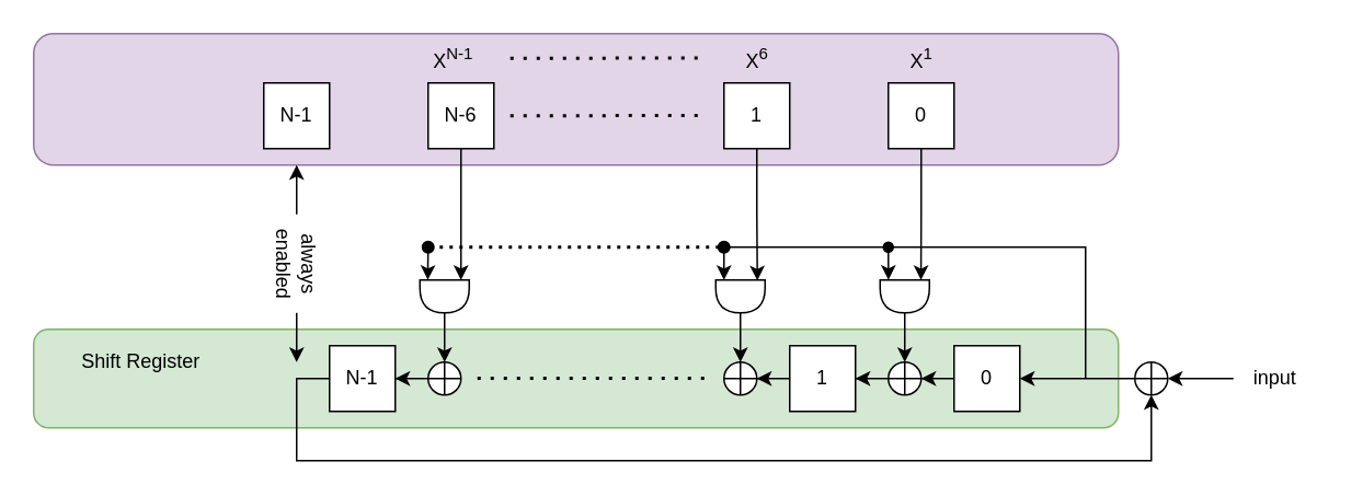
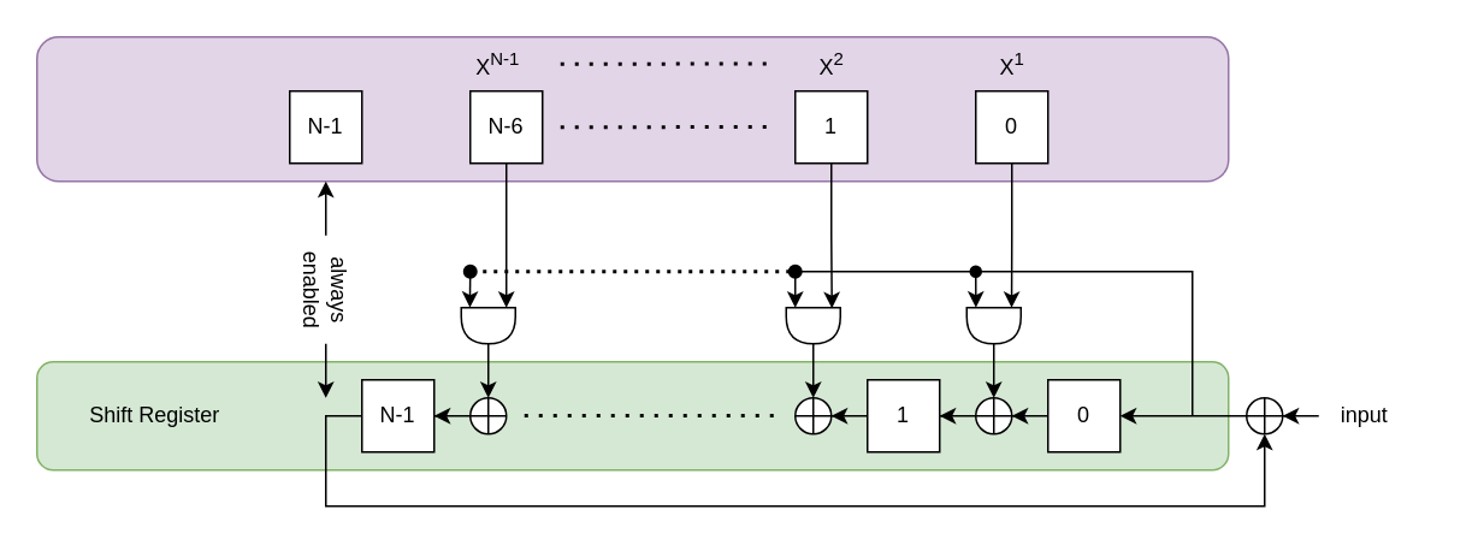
  <mxCell id="0" />
  <mxCell id="1" parent="0" />
  <mxCell id="2" value="" style="rounded=1;whiteSpace=wrap;html=1;fillColor=#d5e8d4;strokeColor=#82b366;" vertex="1" parent="1"><mxGeometry x="20" y="200" width="660" height="60" as="geometry" /></mxCell>
  <mxCell id="3" value="" style="rounded=1;whiteSpace=wrap;html=1;fillColor=#e1d5e7;strokeColor=#9673a6;" vertex="1" parent="1"><mxGeometry x="20" y="20" width="660" height="80" as="geometry" /></mxCell>
  <mxCell id="4" value="N-1" style="rounded=0;whiteSpace=wrap;html=1;" vertex="1" parent="1"><mxGeometry x="160" y="50" width="40" height="40" as="geometry" /></mxCell>
  <mxCell id="5" value="N-6" style="rounded=0;whiteSpace=wrap;html=1;" vertex="1" parent="1"><mxGeometry x="260" y="50" width="40" height="40" as="geometry" /></mxCell>
  <mxCell id="6" value="X&lt;sup&gt;N-1&lt;/sup&gt;" style="text;html=1;align=center;verticalAlign=middle;resizable=0;points=[];autosize=1;strokeColor=none;fillColor=none;" vertex="1" parent="1"><mxGeometry x="250" y="20" width="50" height="30" as="geometry" /></mxCell>
  <mxCell id="7" value="" style="endArrow=none;dashed=1;html=1;dashPattern=1 3;strokeWidth=2;rounded=0;" edge="1" parent="1"><mxGeometry width="50" height="50" relative="1" as="geometry"><mxPoint x="310" y="35" as="sourcePoint" /><mxPoint x="430" y="34.83" as="targetPoint" /></mxGeometry></mxCell>
  <mxCell id="8" value="" style="endArrow=none;dashed=1;html=1;dashPattern=1 3;strokeWidth=2;rounded=0;" edge="1" parent="1"><mxGeometry width="50" height="50" relative="1" as="geometry"><mxPoint x="310" y="70" as="sourcePoint" /><mxPoint x="430" y="69.83" as="targetPoint" /></mxGeometry></mxCell>
  <mxCell id="9" value="1" style="rounded=0;whiteSpace=wrap;html=1;" vertex="1" parent="1"><mxGeometry x="440" y="50" width="40" height="40" as="geometry" /></mxCell>
- <mxCell id="10" value="X&lt;sup&gt;6&lt;/sup&gt;" style="text;html=1;align=center;verticalAlign=middle;resizable=0;points=[];autosize=1;strokeColor=none;fillColor=none;" vertex="1" parent="1"><mxGeometry x="440" y="20" width="40" height="30" as="geometry" /></mxCell>
+ <mxCell id="10" value="X&lt;sup&gt;2&lt;/sup&gt;" style="text;html=1;align=center;verticalAlign=middle;resizable=0;points=[];autosize=1;strokeColor=none;fillColor=none;" vertex="1" parent="1"><mxGeometry x="440" y="20" width="40" height="30" as="geometry" /></mxCell>
  <mxCell id="11" value="0" style="rounded=0;whiteSpace=wrap;html=1;" vertex="1" parent="1"><mxGeometry x="540" y="50" width="40" height="40" as="geometry" /></mxCell>
  <mxCell id="12" value="X&lt;sup&gt;1&lt;/sup&gt;" style="text;html=1;align=center;verticalAlign=middle;resizable=0;points=[];autosize=1;strokeColor=none;fillColor=none;" vertex="1" parent="1"><mxGeometry x="540" y="20" width="40" height="30" as="geometry" /></mxCell>
  <mxCell id="13" style="edgeStyle=orthogonalEdgeStyle;rounded=0;orthogonalLoop=1;jettySize=auto;html=1;entryX=1;entryY=0.5;entryDx=0;entryDy=0;" edge="1" parent="1" source="14" target="16"><mxGeometry relative="1" as="geometry" /></mxCell>
  <mxCell id="14" value="" style="shape=orEllipse;perimeter=ellipsePerimeter;whiteSpace=wrap;html=1;backgroundOutline=1;" vertex="1" parent="1"><mxGeometry x="690" y="220" width="20" height="20" as="geometry" /></mxCell>
  <mxCell id="15" value="" style="edgeStyle=orthogonalEdgeStyle;rounded=0;orthogonalLoop=1;jettySize=auto;html=1;" edge="1" parent="1" source="16" target="21"><mxGeometry relative="1" as="geometry" /></mxCell>
  <mxCell id="16" value="0" style="rounded=0;whiteSpace=wrap;html=1;" vertex="1" parent="1"><mxGeometry x="580" y="210" width="40" height="40" as="geometry" /></mxCell>
  <mxCell id="17" style="edgeStyle=orthogonalEdgeStyle;rounded=0;orthogonalLoop=1;jettySize=auto;html=1;entryX=0.004;entryY=0.171;entryDx=0;entryDy=0;entryPerimeter=0;" edge="1" parent="1" source="11" target="19"><mxGeometry relative="1" as="geometry"><mxPoint x="562.5" y="175" as="targetPoint" /></mxGeometry></mxCell>
  <mxCell id="18" style="edgeStyle=orthogonalEdgeStyle;rounded=0;orthogonalLoop=1;jettySize=auto;html=1;exitX=1;exitY=0.5;exitDx=0;exitDy=0;entryX=0.5;entryY=0;entryDx=0;entryDy=0;" edge="1" parent="1" source="19" target="21"><mxGeometry relative="1" as="geometry" /></mxCell>
  <mxCell id="19" value="" style="shape=delay;whiteSpace=wrap;html=1;rotation=90;" vertex="1" parent="1"><mxGeometry x="540" y="165" width="20" height="30" as="geometry" /></mxCell>
  <mxCell id="20" value="" style="edgeStyle=orthogonalEdgeStyle;rounded=0;orthogonalLoop=1;jettySize=auto;html=1;" edge="1" parent="1" source="21" target="23"><mxGeometry relative="1" as="geometry" /></mxCell>
  <mxCell id="21" value="" style="shape=orEllipse;perimeter=ellipsePerimeter;whiteSpace=wrap;html=1;backgroundOutline=1;" vertex="1" parent="1"><mxGeometry x="540" y="220" width="20" height="20" as="geometry" /></mxCell>
  <mxCell id="22" style="edgeStyle=orthogonalEdgeStyle;rounded=0;orthogonalLoop=1;jettySize=auto;html=1;entryX=1;entryY=0.5;entryDx=0;entryDy=0;" edge="1" parent="1" source="23" target="24"><mxGeometry relative="1" as="geometry" /></mxCell>
  <mxCell id="23" value="1" style="rounded=0;whiteSpace=wrap;html=1;" vertex="1" parent="1"><mxGeometry x="480" y="210" width="40" height="40" as="geometry" /></mxCell>
  <mxCell id="24" value="" style="shape=orEllipse;perimeter=ellipsePerimeter;whiteSpace=wrap;html=1;backgroundOutline=1;" vertex="1" parent="1"><mxGeometry x="440" y="220" width="20" height="20" as="geometry" /></mxCell>
  <mxCell id="25" style="edgeStyle=orthogonalEdgeStyle;rounded=0;orthogonalLoop=1;jettySize=auto;html=1;entryX=0.5;entryY=0;entryDx=0;entryDy=0;" edge="1" parent="1" source="26" target="24"><mxGeometry relative="1" as="geometry" /></mxCell>
  <mxCell id="26" value="" style="shape=delay;whiteSpace=wrap;html=1;rotation=90;" vertex="1" parent="1"><mxGeometry x="440" y="165" width="20" height="30" as="geometry" /></mxCell>
  <mxCell id="27" style="edgeStyle=orthogonalEdgeStyle;rounded=0;orthogonalLoop=1;jettySize=auto;html=1;entryX=0.017;entryY=0.156;entryDx=0;entryDy=0;entryPerimeter=0;" edge="1" parent="1" source="9" target="26"><mxGeometry relative="1" as="geometry" /></mxCell>
  <mxCell id="28" value="" style="endArrow=classic;html=1;rounded=0;edgeStyle=orthogonalEdgeStyle;entryX=-0.003;entryY=0.832;entryDx=0;entryDy=0;entryPerimeter=0;" edge="1" parent="1" target="19"><mxGeometry width="50" height="50" relative="1" as="geometry"><mxPoint x="660" y="230" as="sourcePoint" /><mxPoint x="530" y="160" as="targetPoint" /><Array as="points"><mxPoint x="660" y="150" /><mxPoint x="540" y="150" /></Array></mxGeometry></mxCell>
  <mxCell id="29" value="" style="endArrow=oval;html=1;rounded=0;edgeStyle=orthogonalEdgeStyle;startArrow=oval;startFill=1;endFill=1;" edge="1" parent="1"><mxGeometry width="50" height="50" relative="1" as="geometry"><mxPoint x="540" y="150" as="sourcePoint" /><mxPoint x="440" y="150" as="targetPoint" /></mxGeometry></mxCell>
  <mxCell id="30" value="" style="endArrow=none;dashed=1;html=1;dashPattern=1 3;strokeWidth=2;rounded=0;" edge="1" parent="1"><mxGeometry width="50" height="50" relative="1" as="geometry"><mxPoint x="290" y="229.83" as="sourcePoint" /><mxPoint x="430" y="229.83" as="targetPoint" /></mxGeometry></mxCell>
  <mxCell id="31" style="edgeStyle=orthogonalEdgeStyle;rounded=0;orthogonalLoop=1;jettySize=auto;html=1;entryX=1;entryY=0.5;entryDx=0;entryDy=0;" edge="1" parent="1" source="32" target="40"><mxGeometry relative="1" as="geometry" /></mxCell>
  <mxCell id="32" value="" style="shape=orEllipse;perimeter=ellipsePerimeter;whiteSpace=wrap;html=1;backgroundOutline=1;" vertex="1" parent="1"><mxGeometry x="260" y="220" width="20" height="20" as="geometry" /></mxCell>
  <mxCell id="33" style="edgeStyle=orthogonalEdgeStyle;rounded=0;orthogonalLoop=1;jettySize=auto;html=1;entryX=0.5;entryY=0;entryDx=0;entryDy=0;" edge="1" parent="1" source="34" target="32"><mxGeometry relative="1" as="geometry" /></mxCell>
  <mxCell id="34" value="" style="shape=delay;whiteSpace=wrap;html=1;rotation=90;" vertex="1" parent="1"><mxGeometry x="260" y="165" width="20" height="30" as="geometry" /></mxCell>
  <mxCell id="35" value="" style="endArrow=classic;html=1;rounded=0;entryX=0;entryY=0.833;entryDx=0;entryDy=0;entryPerimeter=0;" edge="1" parent="1" target="26"><mxGeometry width="50" height="50" relative="1" as="geometry"><mxPoint x="440" y="150" as="sourcePoint" /><mxPoint x="470" y="120" as="targetPoint" /></mxGeometry></mxCell>
  <mxCell id="36" value="" style="endArrow=oval;html=1;rounded=0;edgeStyle=orthogonalEdgeStyle;startArrow=oval;startFill=1;endFill=1;dashed=1;dashPattern=1 2;strokeWidth=2;" edge="1" parent="1"><mxGeometry width="50" height="50" relative="1" as="geometry"><mxPoint x="440" y="150" as="sourcePoint" /><mxPoint x="260" y="150" as="targetPoint" /></mxGeometry></mxCell>
  <mxCell id="37" value="" style="endArrow=classic;html=1;rounded=0;entryX=-0.003;entryY=0.841;entryDx=0;entryDy=0;entryPerimeter=0;" edge="1" parent="1" target="34"><mxGeometry width="50" height="50" relative="1" as="geometry"><mxPoint x="260" y="150" as="sourcePoint" /><mxPoint x="430" y="100" as="targetPoint" /></mxGeometry></mxCell>
  <mxCell id="38" style="edgeStyle=orthogonalEdgeStyle;rounded=0;orthogonalLoop=1;jettySize=auto;html=1;entryX=0;entryY=0.167;entryDx=0;entryDy=0;entryPerimeter=0;" edge="1" parent="1" source="5" target="34"><mxGeometry relative="1" as="geometry" /></mxCell>
  <mxCell id="39" style="edgeStyle=orthogonalEdgeStyle;rounded=0;orthogonalLoop=1;jettySize=auto;html=1;entryX=0.5;entryY=1;entryDx=0;entryDy=0;" edge="1" parent="1" source="40" target="14"><mxGeometry relative="1" as="geometry"><Array as="points"><mxPoint x="180" y="230" /><mxPoint x="180" y="280" /><mxPoint x="700" y="280" /></Array></mxGeometry></mxCell>
  <mxCell id="40" value="N-1" style="rounded=0;whiteSpace=wrap;html=1;" vertex="1" parent="1"><mxGeometry x="200" y="210" width="40" height="40" as="geometry" /></mxCell>
  <mxCell id="41" style="edgeStyle=orthogonalEdgeStyle;rounded=0;orthogonalLoop=1;jettySize=auto;html=1;" edge="1" parent="1" source="43"><mxGeometry relative="1" as="geometry"><mxPoint x="180" y="100" as="targetPoint" /></mxGeometry></mxCell>
  <mxCell id="42" style="edgeStyle=orthogonalEdgeStyle;rounded=0;orthogonalLoop=1;jettySize=auto;html=1;" edge="1" parent="1" source="43"><mxGeometry relative="1" as="geometry"><mxPoint x="180" y="220" as="targetPoint" /></mxGeometry></mxCell>
  <mxCell id="43" value="always &lt;br&gt;enabled" style="text;html=1;align=center;verticalAlign=middle;resizable=0;points=[];autosize=1;strokeColor=none;fillColor=none;rotation=90;spacing=0;" vertex="1" parent="1"><mxGeometry x="150" y="140" width="60" height="40" as="geometry" /></mxCell>
  <mxCell id="44" style="edgeStyle=orthogonalEdgeStyle;rounded=0;orthogonalLoop=1;jettySize=auto;html=1;entryX=1;entryY=0.5;entryDx=0;entryDy=0;" edge="1" parent="1" source="45" target="14"><mxGeometry relative="1" as="geometry" /></mxCell>
- <mxCell id="45" value="input" style="text;html=1;align=center;verticalAlign=middle;resizable=0;points=[];autosize=1;strokeColor=none;fillColor=none;" vertex="1" parent="1"><mxGeometry x="750" y="215" width="50" height="30" as="geometry" /></mxCell>
- <mxCell id="46" value="Shift Register" style="text;html=1;align=center;verticalAlign=middle;resizable=0;points=[];autosize=1;strokeColor=none;fillColor=none;" vertex="1" parent="1"><mxGeometry x="35" y="205" width="100" height="30" as="geometry" /></mxCell>
+ <mxCell id="45" value="input" style="text;html=1;align=center;verticalAlign=middle;resizable=0;points=[];autosize=1;strokeColor=none;fillColor=none;" vertex="1" parent="1"><mxGeometry x="730" y="215" width="50" height="30" as="geometry" /></mxCell>
+ <mxCell id="46" value="Shift Register" style="text;html=1;align=center;verticalAlign=middle;resizable=0;points=[];autosize=1;strokeColor=none;fillColor=none;" vertex="1" parent="1"><mxGeometry x="35" y="215" width="100" height="30" as="geometry" /></mxCell>
